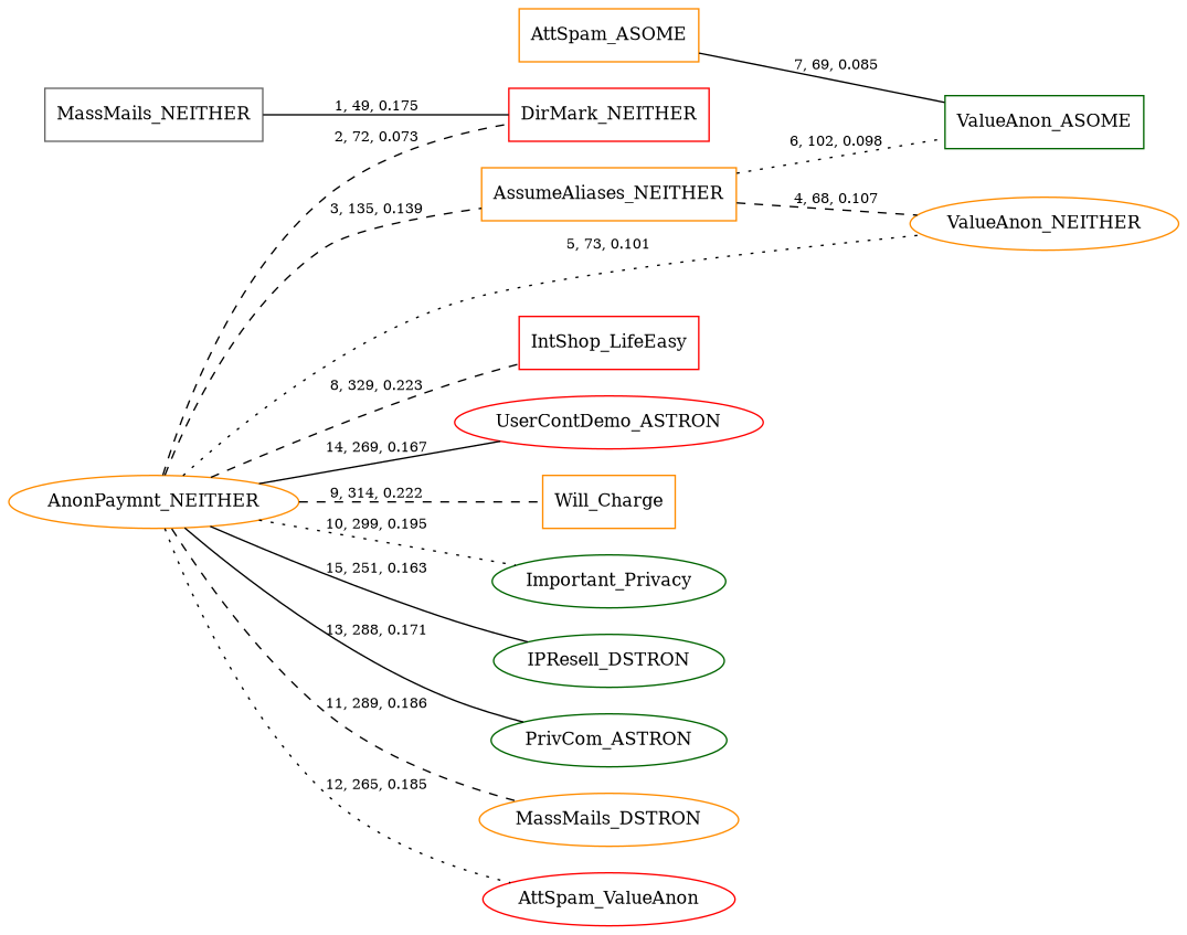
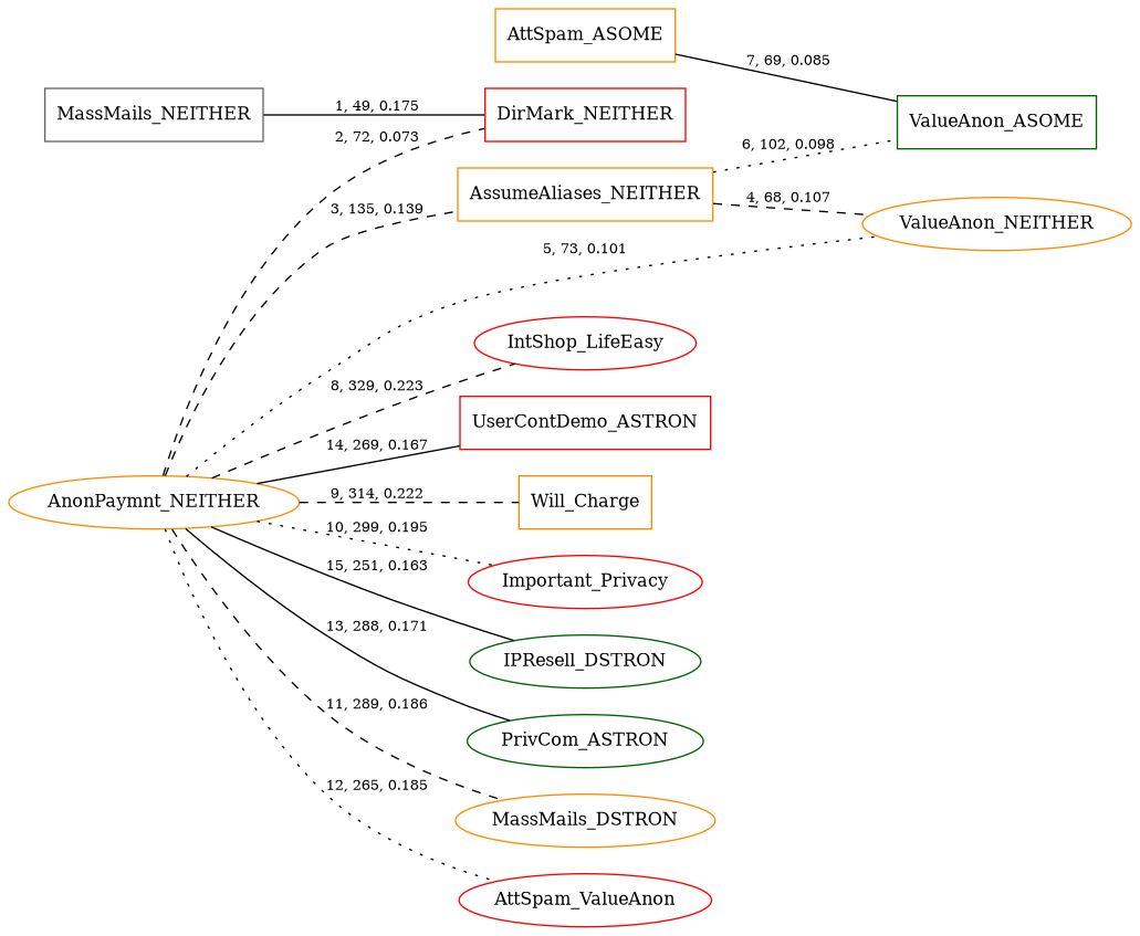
  graph {
    rankdir=LR
    node [color=darkorange fontsize=12]
    edge [fontsize=10 style=dashed]
    n1 [color=darkgreen label=ValueAnon_ASOME shape=box]
    n2 [color=red label=DirMark_NEITHER shape=box]
-   n3 [color=red label=UserContDemo_ASTRON]
+   n3 [color=red label=UserContDemo_ASTRON shape=box]
    n4 [label=Will_Charge shape=box]
    n5 [color=gray40 label=MassMails_NEITHER shape=box]
-   n6 [color=darkgreen label=Important_Privacy]
+   n6 [color=red label=Important_Privacy]
    n7 [color=darkgreen label=IPResell_DSTRON]
    n8 [color=darkgreen label=PrivCom_ASTRON]
    n9 [label=ValueAnon_NEITHER shape=ellipse]
    n10 [label=MassMails_DSTRON]
    n11 [color=red label=AttSpam_ValueAnon]
-   n12 [color=red label=IntShop_LifeEasy shape=box]
+   n12 [color=red label=IntShop_LifeEasy]
    n13 [label=AssumeAliases_NEITHER shape=box]
    n14 [label=AnonPaymnt_NEITHER shape=ellipse]
    n15 [label=AttSpam_ASOME shape=box]
    n5 -- n2 [label="1, 49, 0.175" style=solid]
    n13 -- n1 [label="6, 102, 0.098" style=dotted]
    n13 -- n9 [label="4, 68, 0.107"]
    n14 -- n2 [label="2, 72, 0.073"]
    n14 -- n3 [label="14, 269, 0.167" style=solid]
    n14 -- n4 [label="9, 314, 0.222"]
    n14 -- n6 [label="10, 299, 0.195" style=dotted]
    n14 -- n7 [label="15, 251, 0.163" style=solid]
    n14 -- n8 [label="13, 288, 0.171" style=solid]
    n14 -- n9 [label="5, 73, 0.101" style=dotted]
    n14 -- n10 [label="11, 289, 0.186"]
    n14 -- n11 [label="12, 265, 0.185" style=dotted]
    n14 -- n12 [label="8, 329, 0.223"]
    n14 -- n13 [label="3, 135, 0.139"]
    n15 -- n1 [label="7, 69, 0.085" style=solid]
  }
